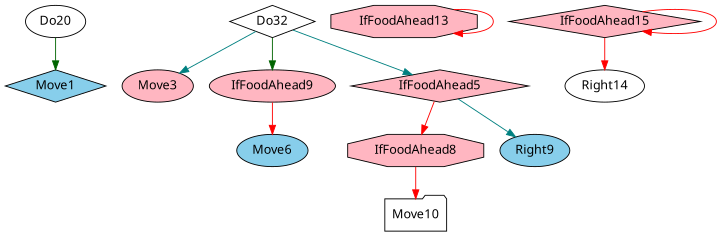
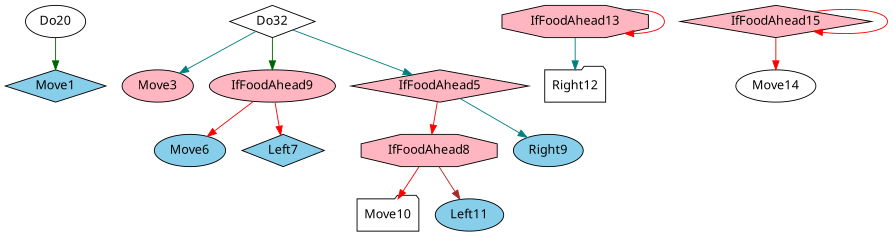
  digraph {
    fontname="Noto Sans"
    node [fillcolor=lightpink fontname="Noto Sans" shape=ellipse style=filled]
    edge [color=red fontname="Noto Sans"]
    Do20 [fillcolor=white]
    Move1 [fillcolor=skyblue shape=diamond]
    Do32 [fillcolor=white shape=diamond]
    Move3
    n5 [label=IfFoodAhead9]
    IfFoodAhead5 [shape=diamond]
    Move6 [fillcolor=skyblue]
+   Left7 [fillcolor=skyblue shape=diamond]
    IfFoodAhead8 [shape=octagon]
    Right9 [fillcolor=skyblue]
    Move10 [fillcolor=white shape=folder]
+   Left11 [fillcolor=skyblue]
    IfFoodAhead13 [shape=octagon]
+   Right12 [fillcolor=white shape=folder]
    IfFoodAhead15 [shape=diamond]
-   Right14 [fillcolor=white]
+   Right14 [fillcolor=white label=Move14]
    Do20 -> Move1 [color=darkgreen]
    Do32 -> Move3 [color=teal]
    Do32 -> n5 [color=darkgreen]
    Do32 -> IfFoodAhead5 [color=teal]
    n5 -> Move6
+   n5 -> Left7
    IfFoodAhead5 -> IfFoodAhead8
    IfFoodAhead5 -> Right9 [color=teal]
    IfFoodAhead8 -> Move10
+   IfFoodAhead8 -> Left11 [color=brown]
    IfFoodAhead13 -> IfFoodAhead13
+   IfFoodAhead13 -> Right12 [color=teal]
    IfFoodAhead15 -> IfFoodAhead15
    IfFoodAhead15 -> Right14
  }
